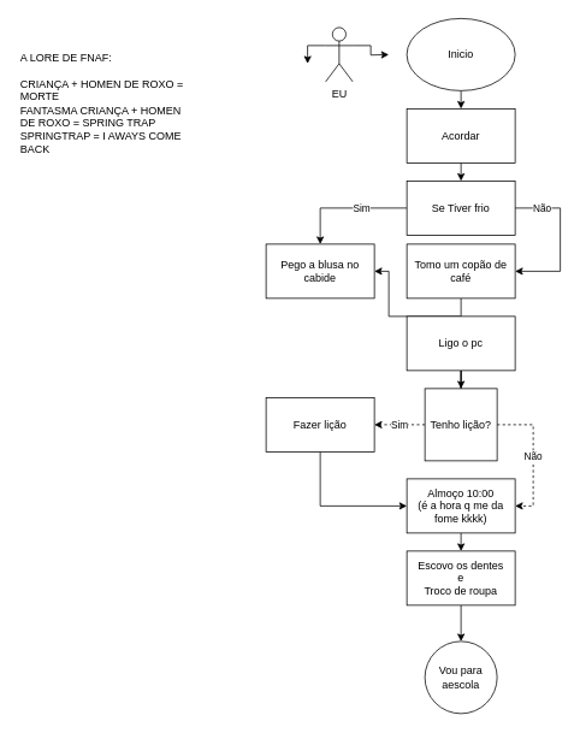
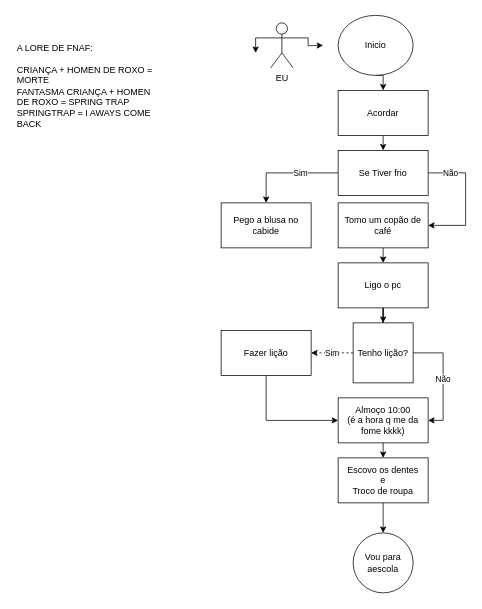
  <mxCell id="0" />
  <mxCell id="1" parent="0" />
  <mxCell id="2" style="edgeStyle=orthogonalEdgeStyle;rounded=0;orthogonalLoop=1;jettySize=auto;html=1;exitX=0.5;exitY=1;exitDx=0;exitDy=0;entryX=0.5;entryY=0;entryDx=0;entryDy=0;" edge="1" parent="1" source="3" target="5"><mxGeometry relative="1" as="geometry" /></mxCell>
- <mxCell id="3" value="Inicio" style="ellipse;whiteSpace=wrap;html=1;" vertex="1" parent="1"><mxGeometry x="450" y="20" width="120" height="80" as="geometry" /></mxCell>
+ <mxCell id="3" value="Inicio" style="ellipse;whiteSpace=wrap;html=1;" vertex="1" parent="1"><mxGeometry x="450" y="20" width="100" height="80" as="geometry" /></mxCell>
  <mxCell id="4" style="edgeStyle=orthogonalEdgeStyle;rounded=0;orthogonalLoop=1;jettySize=auto;html=1;exitX=0.5;exitY=1;exitDx=0;exitDy=0;entryX=0.5;entryY=0;entryDx=0;entryDy=0;" edge="1" parent="1" source="5" target="12"><mxGeometry relative="1" as="geometry" /></mxCell>
  <mxCell id="5" value="Acordar" style="rounded=0;whiteSpace=wrap;html=1;" vertex="1" parent="1"><mxGeometry x="450" y="120" width="120" height="60" as="geometry" /></mxCell>
- <mxCell id="6" style="edgeStyle=orthogonalEdgeStyle;rounded=0;orthogonalLoop=1;jettySize=auto;html=1;exitX=0.5;exitY=1;exitDx=0;exitDy=0;" edge="1" parent="1" source="7" target="13"><mxGeometry relative="1" as="geometry" /></mxCell>
+ <mxCell id="6" style="edgeStyle=orthogonalEdgeStyle;rounded=0;orthogonalLoop=1;jettySize=auto;html=1;exitX=0.5;exitY=1;exitDx=0;exitDy=0;entryX=0.5;entryY=0;entryDx=0;entryDy=0;" edge="1" parent="1" source="7" target="9"><mxGeometry relative="1" as="geometry" /></mxCell>
  <mxCell id="7" value="Tomo um copão de café" style="rounded=0;whiteSpace=wrap;html=1;" vertex="1" parent="1"><mxGeometry x="450" y="270" width="120" height="60" as="geometry" /></mxCell>
  <mxCell id="8" style="edgeStyle=orthogonalEdgeStyle;rounded=0;orthogonalLoop=1;jettySize=auto;html=1;entryX=0.5;entryY=0;entryDx=0;entryDy=0;" edge="1" parent="1" source="9" target="16"><mxGeometry relative="1" as="geometry" /></mxCell>
  <mxCell id="9" value="Ligo o pc" style="rounded=0;whiteSpace=wrap;html=1;" vertex="1" parent="1"><mxGeometry x="450" y="350" width="120" height="60" as="geometry" /></mxCell>
  <mxCell id="10" value="Sim" style="edgeStyle=orthogonalEdgeStyle;rounded=0;orthogonalLoop=1;jettySize=auto;html=1;exitX=0;exitY=0.5;exitDx=0;exitDy=0;entryX=0.5;entryY=0;entryDx=0;entryDy=0;" edge="1" parent="1" source="12" target="13"><mxGeometry x="-0.265" relative="1" as="geometry"><mxPoint as="offset" /></mxGeometry></mxCell>
  <mxCell id="11" value="Não" style="edgeStyle=orthogonalEdgeStyle;rounded=0;orthogonalLoop=1;jettySize=auto;html=1;exitX=1;exitY=0.5;exitDx=0;exitDy=0;entryX=1;entryY=0.5;entryDx=0;entryDy=0;" edge="1" parent="1" source="12" target="7"><mxGeometry x="-0.647" relative="1" as="geometry"><Array as="points"><mxPoint x="620" y="230" /><mxPoint x="620" y="300" /></Array><mxPoint as="offset" /></mxGeometry></mxCell>
  <mxCell id="12" value="Se Tiver frio" style="rounded=0;whiteSpace=wrap;html=1;" vertex="1" parent="1"><mxGeometry x="450" y="200" width="120" height="60" as="geometry" /></mxCell>
  <mxCell id="13" value="Pego a blusa no cabide" style="rounded=0;whiteSpace=wrap;html=1;" vertex="1" parent="1"><mxGeometry x="294" y="270" width="120" height="60" as="geometry" /></mxCell>
  <mxCell id="14" value="Sim" style="edgeStyle=orthogonalEdgeStyle;rounded=0;orthogonalLoop=1;jettySize=auto;html=1;exitX=0;exitY=0.5;exitDx=0;exitDy=0;entryX=1;entryY=0.5;entryDx=0;entryDy=0;dashed=1;" edge="1" parent="1" source="16" target="18"><mxGeometry relative="1" as="geometry" /></mxCell>
- <mxCell id="15" value="Não" style="edgeStyle=orthogonalEdgeStyle;rounded=0;orthogonalLoop=1;jettySize=auto;html=1;exitX=1;exitY=0.5;exitDx=0;exitDy=0;entryX=1;entryY=0.5;entryDx=0;entryDy=0;dashed=1;" edge="1" parent="1" source="16" target="20"><mxGeometry relative="1" as="geometry" /></mxCell>
+ <mxCell id="15" value="Não" style="edgeStyle=orthogonalEdgeStyle;rounded=0;orthogonalLoop=1;jettySize=auto;html=1;exitX=1;exitY=0.5;exitDx=0;exitDy=0;entryX=1;entryY=0.5;entryDx=0;entryDy=0;" edge="1" parent="1" source="16" target="20"><mxGeometry relative="1" as="geometry" /></mxCell>
  <mxCell id="16" value="Tenho lição?" style="whiteSpace=wrap;html=1;rounded=0;" vertex="1" parent="1"><mxGeometry x="470" y="430" width="80" height="80" as="geometry" /></mxCell>
  <mxCell id="17" style="edgeStyle=orthogonalEdgeStyle;rounded=0;orthogonalLoop=1;jettySize=auto;html=1;exitX=0.5;exitY=1;exitDx=0;exitDy=0;entryX=0;entryY=0.5;entryDx=0;entryDy=0;" edge="1" parent="1" source="18" target="20"><mxGeometry relative="1" as="geometry" /></mxCell>
  <mxCell id="18" value="Fazer lição" style="rounded=0;whiteSpace=wrap;html=1;" vertex="1" parent="1"><mxGeometry x="294" y="440" width="120" height="60" as="geometry" /></mxCell>
  <mxCell id="19" style="edgeStyle=orthogonalEdgeStyle;rounded=0;orthogonalLoop=1;jettySize=auto;html=1;exitX=0.5;exitY=1;exitDx=0;exitDy=0;entryX=0.5;entryY=0;entryDx=0;entryDy=0;" edge="1" parent="1" source="20" target="23"><mxGeometry relative="1" as="geometry" /></mxCell>
  <mxCell id="20" value="Almoço 10:00&lt;div&gt;(é a hora q me da fome kkkk)&lt;/div&gt;" style="rounded=0;whiteSpace=wrap;html=1;" vertex="1" parent="1"><mxGeometry x="450" y="530" width="120" height="60" as="geometry" /></mxCell>
  <mxCell id="21" value="Vou para aescola" style="whiteSpace=wrap;html=1;aspect=fixed;rounded=1;shape=ellipse;perimeter=ellipsePerimeter;" vertex="1" parent="1"><mxGeometry x="470" y="710" width="80" height="80" as="geometry" /></mxCell>
  <mxCell id="22" style="edgeStyle=orthogonalEdgeStyle;rounded=0;orthogonalLoop=1;jettySize=auto;html=1;exitX=0.5;exitY=1;exitDx=0;exitDy=0;entryX=0.5;entryY=0;entryDx=0;entryDy=0;" edge="1" parent="1" source="23" target="21"><mxGeometry relative="1" as="geometry" /></mxCell>
  <mxCell id="23" value="Escovo os dentes&lt;div&gt;e&lt;/div&gt;&lt;div&gt;Troco de roupa&lt;/div&gt;" style="rounded=0;whiteSpace=wrap;html=1;" vertex="1" parent="1"><mxGeometry x="450" y="610" width="120" height="60" as="geometry" /></mxCell>
  <mxCell id="24" style="edgeStyle=orthogonalEdgeStyle;rounded=0;orthogonalLoop=1;jettySize=auto;html=1;exitX=1;exitY=0.333;exitDx=0;exitDy=0;exitPerimeter=0;" edge="1" parent="1" source="26"><mxGeometry relative="1" as="geometry"><mxPoint x="430" y="60" as="targetPoint" /></mxGeometry></mxCell>
  <mxCell id="25" style="edgeStyle=orthogonalEdgeStyle;rounded=0;orthogonalLoop=1;jettySize=auto;html=1;exitX=0;exitY=0.333;exitDx=0;exitDy=0;exitPerimeter=0;" edge="1" parent="1" source="26"><mxGeometry relative="1" as="geometry"><mxPoint x="340" y="70" as="targetPoint" /></mxGeometry></mxCell>
  <mxCell id="26" value="EU" style="shape=umlActor;verticalLabelPosition=bottom;verticalAlign=top;html=1;outlineConnect=0;" vertex="1" parent="1"><mxGeometry x="360" y="30" width="30" height="60" as="geometry" /></mxCell>
  <mxCell id="27" value="A LORE DE FNAF:&lt;div&gt;&lt;br&gt;&lt;/div&gt;&lt;div&gt;CRIANÇA + HOMEN DE ROXO = MORTE&lt;/div&gt;&lt;div&gt;FANTASMA CRIANÇA + HOMEN DE ROXO = SPRING TRAP&lt;/div&gt;&lt;div&gt;SPRINGTRAP = I AWAYS COME BACK&lt;/div&gt;" style="text;html=1;whiteSpace=wrap;overflow=hidden;rounded=0;" vertex="1" parent="1"><mxGeometry x="20" y="50" width="190" height="130" as="geometry" /></mxCell>
